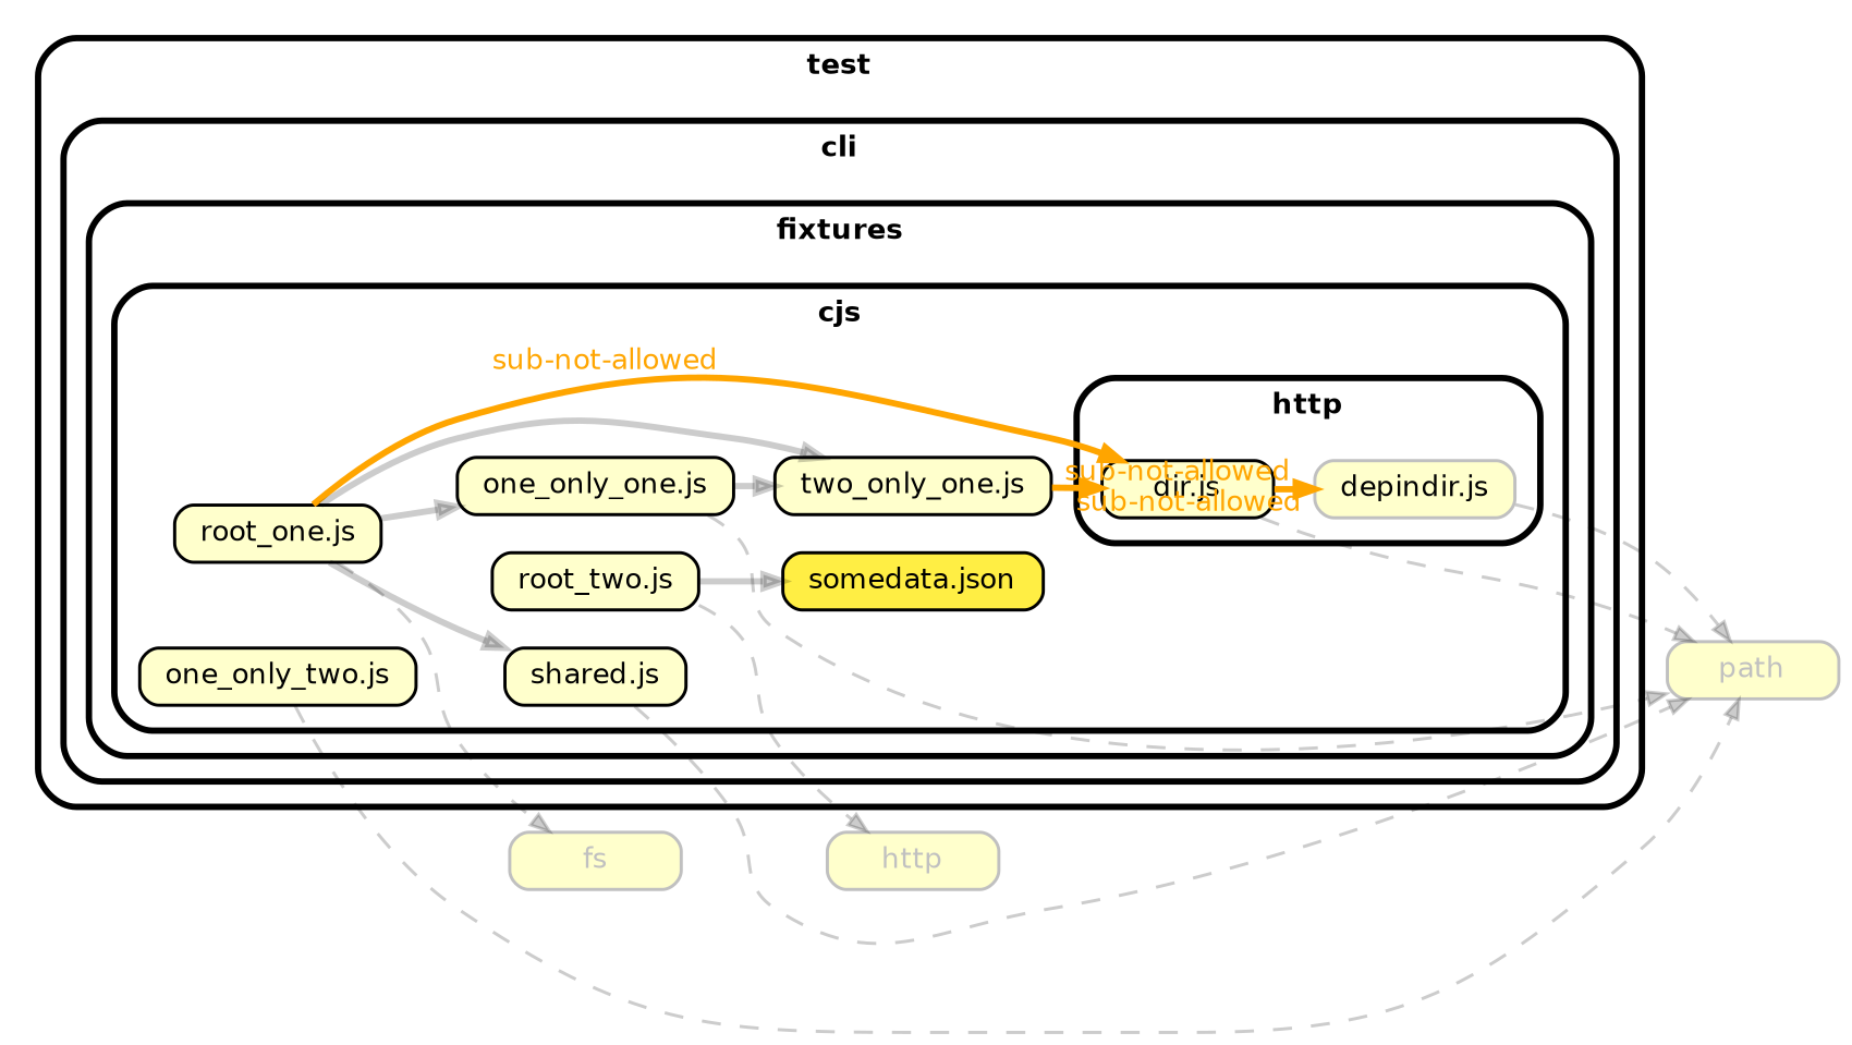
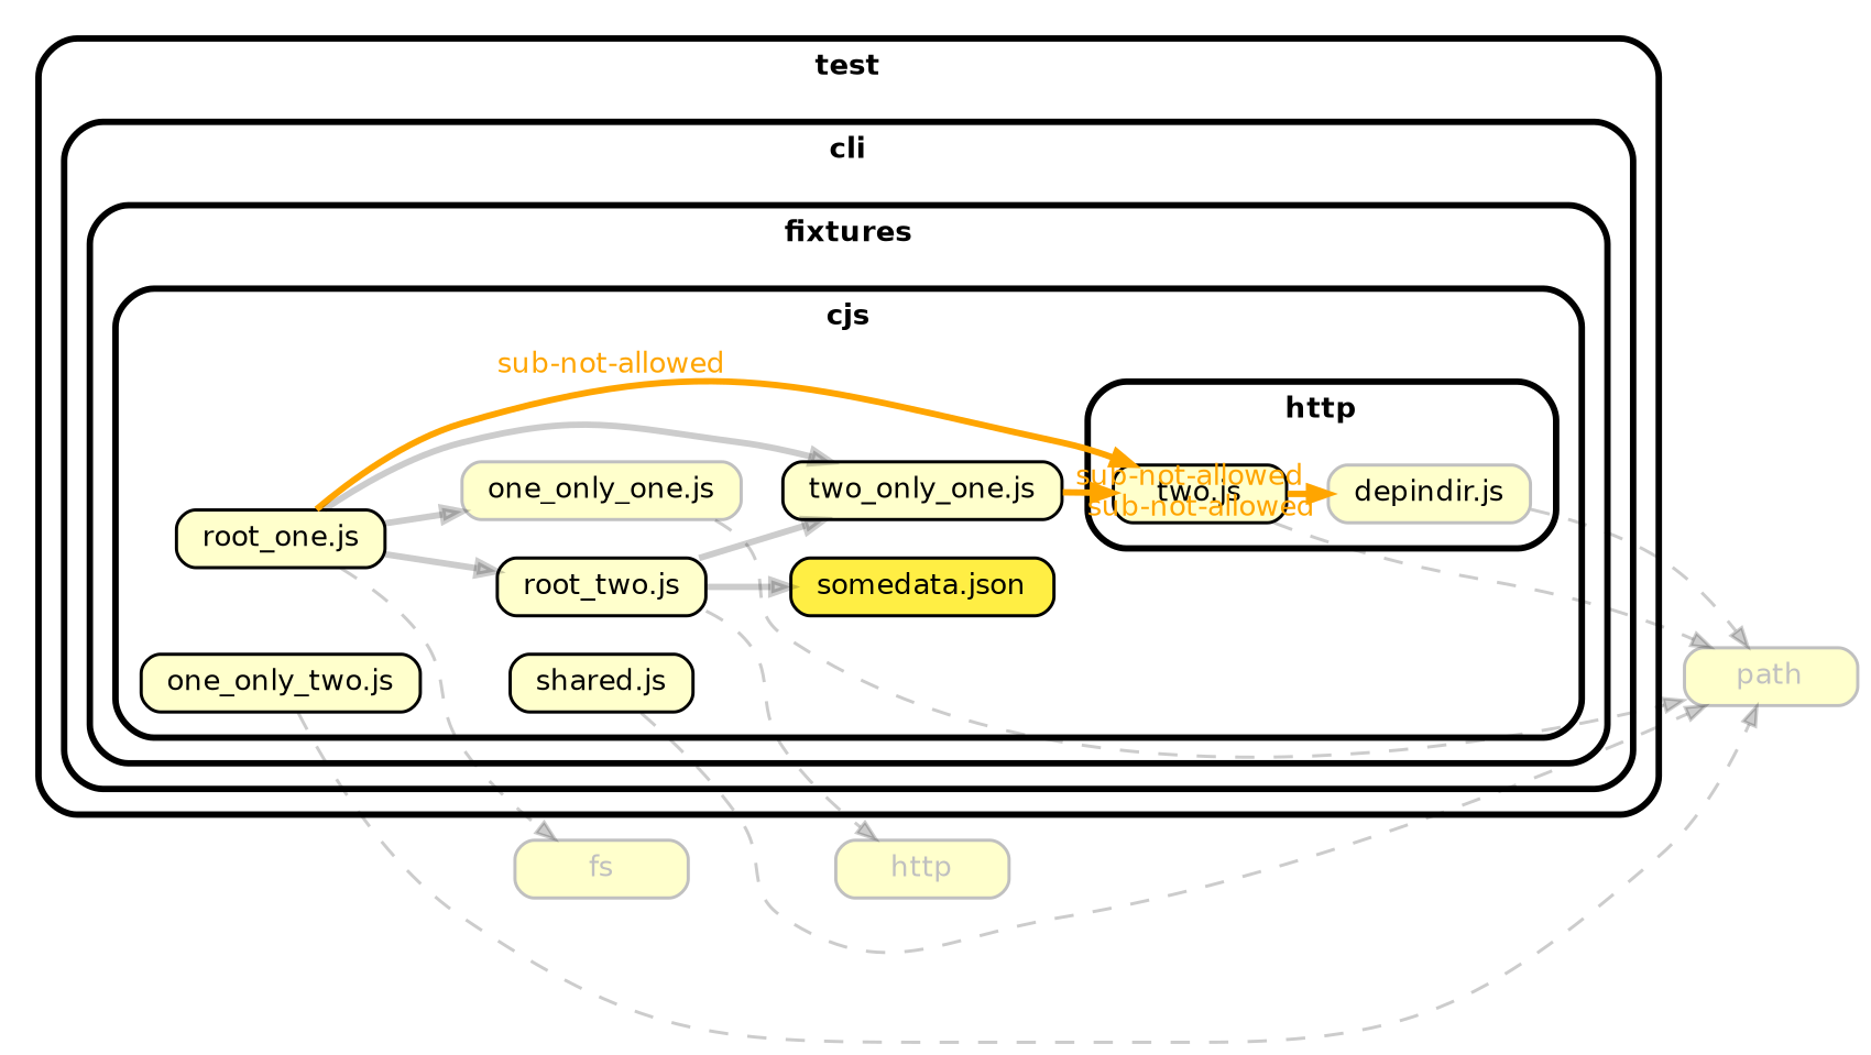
  strict digraph {
    compound=true
    fillcolor="#ffffff"
    fontname="Helvetica-bold"
    fontsize=9
    nodesep=0.16
    ordering=out
    rankdir=LR
    ranksep=0.18
    splines=true
    style="rounded,bold,filled"
    node [color=black fillcolor="#ffffcc" fontcolor=black fontname=Helvetica fontsize=9 shape=box style="rounded, filled"]
    edge [arrowhead=normal arrowsize=0.6 color="#00000033" fontname=Helvetica fontsize=9 penwidth=2.0]
-   n1 [height=0.2 label="dir.js"]
+   n1 [height=0.2 label="two.js"]
    n2 [color=grey height=0.2 label="depindir.js"]
-   n3 [height=0.2 label="one_only_one.js"]
+   n3 [color=grey height=0.2 label="one_only_one.js"]
    n4 [height=0.2 label="one_only_two.js"]
    n5 [height=0.2 label="root_one.js"]
    n6 [height=0.2 label="shared.js"]
    n7 [height=0.2 label="root_two.js"]
    n8 [fillcolor="#ffee44" height=0.2 label="somedata.json"]
    n9 [height=0.2 label="two_only_one.js"]
    n10 [color=grey fontcolor=grey height=0.2 label=path]
    n11 [color=grey fontcolor=grey height=0.2 label=fs]
    n12 [color=grey fontcolor=grey height=0.2 label=http]
    subgraph cluster_1 {
      label=test
      subgraph cluster_2 {
        label=cli
        subgraph cluster_3 {
          label=fixtures
          subgraph cluster_4 {
            label=cjs
            n3
            n4
            n5
            n6
            n7
            n8
            n9
            subgraph cluster_5 {
              label=http
              n1
              n2
            }
          }
        }
      }
    }
    n1 -> n2 [color=orange fontcolor=orange xlabel="sub-not-allowed"]
    n1 -> n10 [penwidth=1.0 style=dashed]
    n2 -> n10 [penwidth=1.0 style=dashed]
    n3 -> n10 [penwidth=1.0 style=dashed]
    n4 -> n10 [penwidth=1.0 style=dashed]
    n5 -> n1 [color=orange fontcolor=orange xlabel="sub-not-allowed"]
    n5 -> n3
-   n5 -> n6
+   n5 -> n7
    n5 -> n9
    n5 -> n11 [penwidth=1.0 style=dashed]
    n6 -> n10 [penwidth=1.0 style=dashed]
    n7 -> n8
-   n3 -> n9
+   n7 -> n9
    n7 -> n12 [penwidth=1.0 style=dashed]
    n9 -> n1 [color=orange fontcolor=orange xlabel="sub-not-allowed"]
  }
